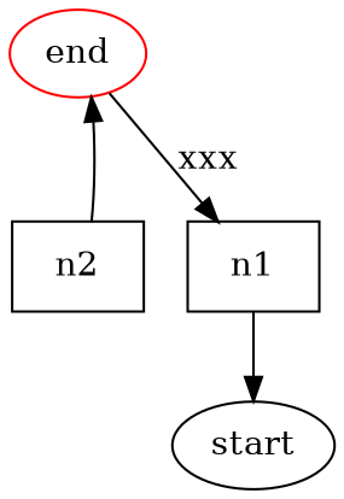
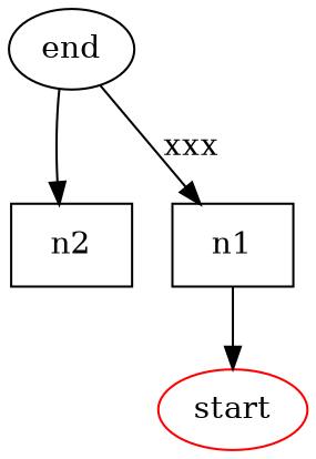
  digraph {
    node [shape=ellipse]
-   n1 [color=black label=start]
-   n2 [color=red label=end]
+   n1 [color=red label=start]
+   n2 [color=black label=end]
    n3 [label=n2 shape=record]
    n4 [label=n1 shape=record]
-   n3 -> n2
+   n2 -> n3
    n2 -> n4 [label=xxx]
    n4 -> n1
  }
